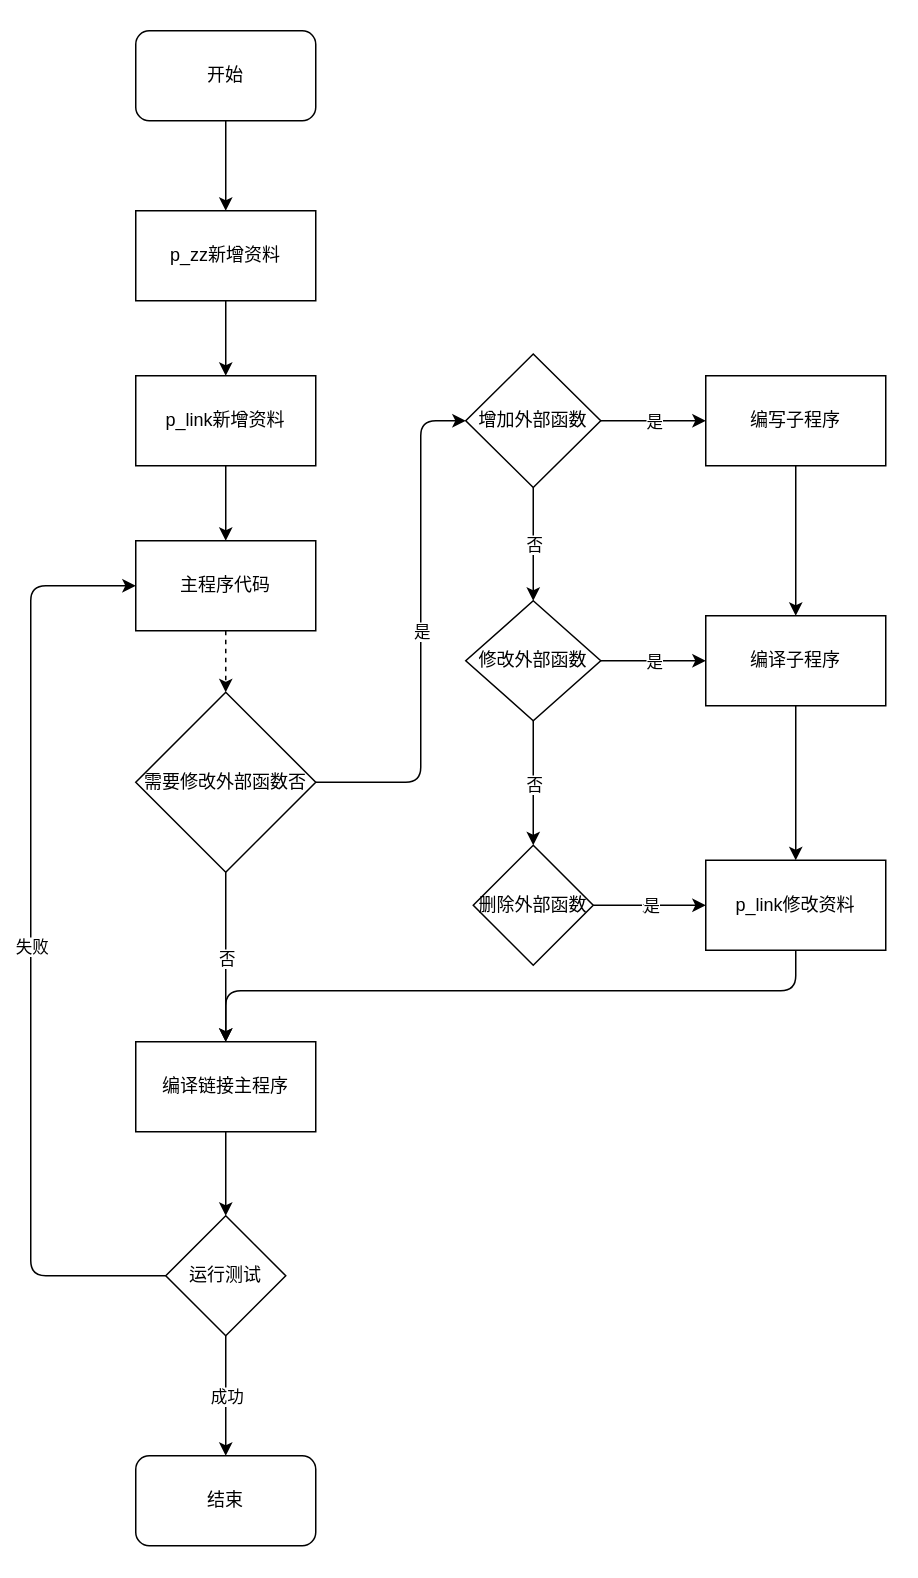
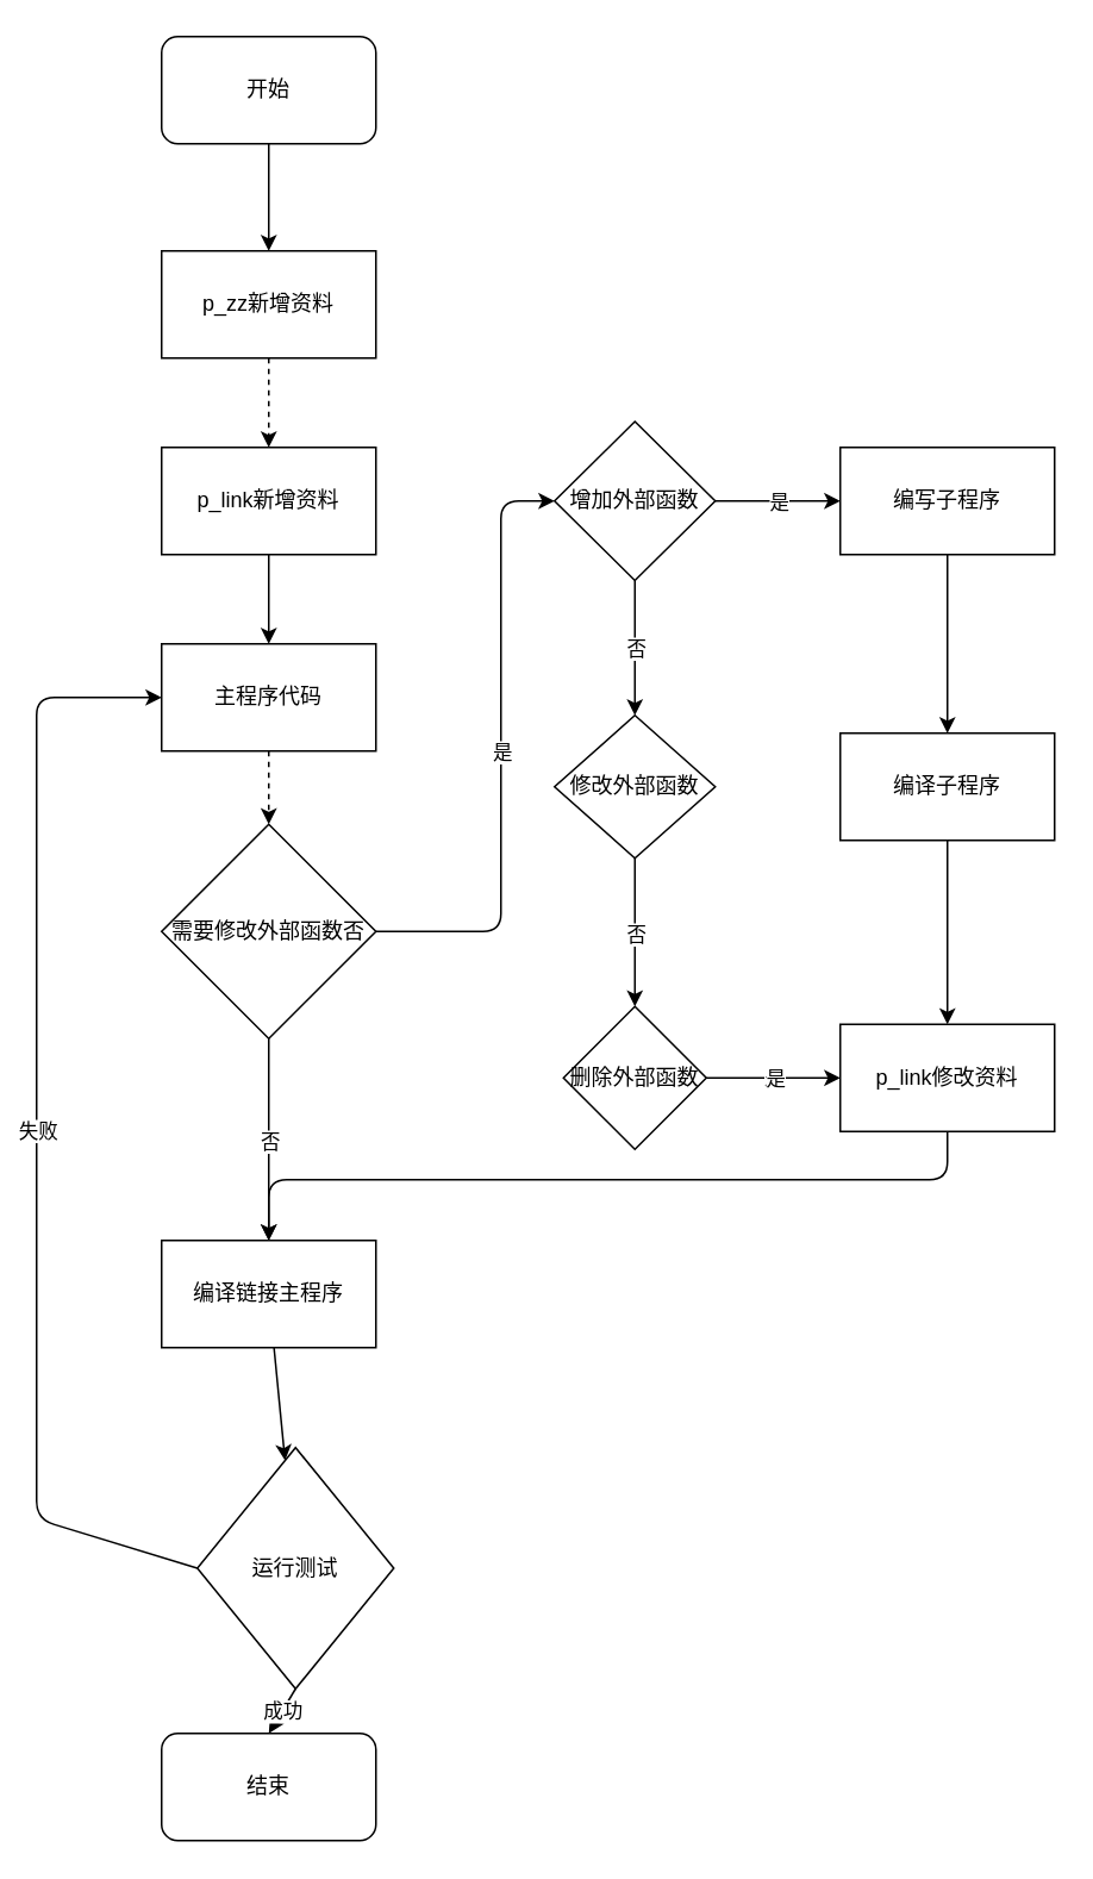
  <mxCell id="0" />
  <mxCell id="1" parent="0" />
  <mxCell id="2" style="edgeStyle=none;html=1;entryX=0.5;entryY=0;entryDx=0;entryDy=0;" edge="1" parent="1" source="3" target="5"><mxGeometry relative="1" as="geometry" /></mxCell>
  <mxCell id="3" value="开始" style="rounded=1;whiteSpace=wrap;html=1;" vertex="1" parent="1"><mxGeometry x="90" y="20" width="120" height="60" as="geometry" /></mxCell>
- <mxCell id="4" style="edgeStyle=none;html=1;entryX=0.5;entryY=0;entryDx=0;entryDy=0;" edge="1" parent="1" source="5" target="7"><mxGeometry relative="1" as="geometry" /></mxCell>
+ <mxCell id="4" style="edgeStyle=none;html=1;entryX=0.5;entryY=0;entryDx=0;entryDy=0;dashed=1;" edge="1" parent="1" source="5" target="7"><mxGeometry relative="1" as="geometry" /></mxCell>
  <mxCell id="5" value="p_zz新增资料" style="rounded=0;whiteSpace=wrap;html=1;" vertex="1" parent="1"><mxGeometry x="90" y="140" width="120" height="60" as="geometry" /></mxCell>
  <mxCell id="6" style="edgeStyle=none;html=1;" edge="1" parent="1" source="7" target="9"><mxGeometry relative="1" as="geometry" /></mxCell>
  <mxCell id="7" value="p_link新增资料" style="rounded=0;whiteSpace=wrap;html=1;" vertex="1" parent="1"><mxGeometry x="90" y="250" width="120" height="60" as="geometry" /></mxCell>
  <mxCell id="8" style="edgeStyle=none;html=1;entryX=0.5;entryY=0;entryDx=0;entryDy=0;dashed=1;" edge="1" parent="1" source="9" target="10"><mxGeometry relative="1" as="geometry" /></mxCell>
  <mxCell id="9" value="主程序代码" style="rounded=0;whiteSpace=wrap;html=1;" vertex="1" parent="1"><mxGeometry x="90" y="360" width="120" height="60" as="geometry" /></mxCell>
  <mxCell id="10" value="需要修改外部函数否" style="rhombus;whiteSpace=wrap;html=1;" vertex="1" parent="1"><mxGeometry x="90" y="461" width="120" height="120" as="geometry" /></mxCell>
  <mxCell id="11" style="edgeStyle=none;html=1;" edge="1" parent="1" source="12" target="13"><mxGeometry relative="1" as="geometry" /></mxCell>
  <mxCell id="12" value="编译链接主程序" style="rounded=0;whiteSpace=wrap;html=1;" vertex="1" parent="1"><mxGeometry x="90" y="694" width="120" height="60" as="geometry" /></mxCell>
- <mxCell id="13" value="运行测试" style="rhombus;whiteSpace=wrap;html=1;" vertex="1" parent="1"><mxGeometry x="110" y="810" width="80" height="80" as="geometry" /></mxCell>
+ <mxCell id="13" value="运行测试" style="rhombus;whiteSpace=wrap;html=1;" vertex="1" parent="1"><mxGeometry x="110" y="810" width="110" height="135" as="geometry" /></mxCell>
  <mxCell id="14" value="" style="endArrow=classic;html=1;exitX=0.5;exitY=1;exitDx=0;exitDy=0;entryX=0.5;entryY=0;entryDx=0;entryDy=0;" edge="1" parent="1" source="10" target="12"><mxGeometry relative="1" as="geometry"><mxPoint x="330" y="580" as="sourcePoint" /><mxPoint x="150" y="630" as="targetPoint" /></mxGeometry></mxCell>
  <mxCell id="15" value="否" style="edgeLabel;resizable=0;html=1;align=center;verticalAlign=middle;" connectable="0" vertex="1" parent="14"><mxGeometry relative="1" as="geometry" /></mxCell>
  <mxCell id="16" value="" style="endArrow=classic;html=1;exitX=1;exitY=0.5;exitDx=0;exitDy=0;" edge="1" parent="1" source="10" target="18"><mxGeometry relative="1" as="geometry"><mxPoint x="210" y="520" as="sourcePoint" /><mxPoint x="311" y="521" as="targetPoint" /><Array as="points"><mxPoint x="280" y="521" /><mxPoint x="280" y="280" /></Array></mxGeometry></mxCell>
  <mxCell id="17" value="是" style="edgeLabel;resizable=0;html=1;align=center;verticalAlign=middle;" connectable="0" vertex="1" parent="16"><mxGeometry relative="1" as="geometry" /></mxCell>
  <mxCell id="18" value="增加外部函数" style="rhombus;whiteSpace=wrap;html=1;" vertex="1" parent="1"><mxGeometry x="310" y="235.5" width="90" height="89" as="geometry" /></mxCell>
  <mxCell id="19" value="" style="endArrow=classic;html=1;" edge="1" parent="1" source="18" target="22"><mxGeometry relative="1" as="geometry"><mxPoint x="400" y="520" as="sourcePoint" /><mxPoint x="490" y="524.846" as="targetPoint" /></mxGeometry></mxCell>
  <mxCell id="20" value="是" style="edgeLabel;resizable=0;html=1;align=center;verticalAlign=middle;" connectable="0" vertex="1" parent="19"><mxGeometry relative="1" as="geometry" /></mxCell>
  <mxCell id="21" style="edgeStyle=none;html=1;entryX=0.5;entryY=0;entryDx=0;entryDy=0;" edge="1" parent="1" source="22" target="24"><mxGeometry relative="1" as="geometry" /></mxCell>
  <mxCell id="22" value="编写子程序" style="rounded=0;whiteSpace=wrap;html=1;" vertex="1" parent="1"><mxGeometry x="470" y="250" width="120" height="60" as="geometry" /></mxCell>
  <mxCell id="23" style="edgeStyle=none;html=1;entryX=0.5;entryY=0;entryDx=0;entryDy=0;" edge="1" parent="1" source="24" target="26"><mxGeometry relative="1" as="geometry" /></mxCell>
  <mxCell id="24" value="编译子程序" style="rounded=0;whiteSpace=wrap;html=1;" vertex="1" parent="1"><mxGeometry x="470" y="410" width="120" height="60" as="geometry" /></mxCell>
  <mxCell id="25" style="edgeStyle=none;html=1;entryX=0.5;entryY=0;entryDx=0;entryDy=0;" edge="1" parent="1" source="26" target="12"><mxGeometry relative="1" as="geometry"><Array as="points"><mxPoint x="530" y="660" /><mxPoint x="150" y="660" /></Array></mxGeometry></mxCell>
  <mxCell id="26" value="p_link修改资料" style="rounded=0;whiteSpace=wrap;html=1;" vertex="1" parent="1"><mxGeometry x="470" y="573" width="120" height="60" as="geometry" /></mxCell>
  <mxCell id="27" value="修改外部函数" style="rhombus;whiteSpace=wrap;html=1;" vertex="1" parent="1"><mxGeometry x="310" y="400" width="90" height="80" as="geometry" /></mxCell>
  <mxCell id="28" value="" style="endArrow=classic;html=1;exitX=0.5;exitY=1;exitDx=0;exitDy=0;entryX=0.5;entryY=0;entryDx=0;entryDy=0;" edge="1" parent="1" source="18" target="27"><mxGeometry relative="1" as="geometry"><mxPoint x="370" y="580" as="sourcePoint" /><mxPoint x="430" y="610" as="targetPoint" /></mxGeometry></mxCell>
  <mxCell id="29" value="否" style="edgeLabel;resizable=0;html=1;align=center;verticalAlign=middle;" connectable="0" vertex="1" parent="28"><mxGeometry relative="1" as="geometry" /></mxCell>
  <mxCell id="30" value="删除外部函数" style="rhombus;whiteSpace=wrap;html=1;" vertex="1" parent="1"><mxGeometry x="315" y="563" width="80" height="80" as="geometry" /></mxCell>
  <mxCell id="31" value="" style="endArrow=classic;html=1;exitX=0.5;exitY=1;exitDx=0;exitDy=0;entryX=0.5;entryY=0;entryDx=0;entryDy=0;" edge="1" parent="1" source="27" target="30"><mxGeometry relative="1" as="geometry"><mxPoint x="260" y="700" as="sourcePoint" /><mxPoint x="360" y="700" as="targetPoint" /></mxGeometry></mxCell>
  <mxCell id="32" value="否" style="edgeLabel;resizable=0;html=1;align=center;verticalAlign=middle;" connectable="0" vertex="1" parent="31"><mxGeometry relative="1" as="geometry" /></mxCell>
- <mxCell id="33" value="" style="endArrow=classic;html=1;exitX=1;exitY=0.5;exitDx=0;exitDy=0;" edge="1" parent="1" source="27" target="24"><mxGeometry relative="1" as="geometry"><mxPoint x="410" y="650" as="sourcePoint" /><mxPoint x="510" y="650" as="targetPoint" /></mxGeometry></mxCell>
- <mxCell id="34" value="是" style="edgeLabel;resizable=0;html=1;align=center;verticalAlign=middle;" connectable="0" vertex="1" parent="33"><mxGeometry relative="1" as="geometry" /></mxCell>
  <mxCell id="35" value="结束" style="rounded=1;whiteSpace=wrap;html=1;" vertex="1" parent="1"><mxGeometry x="90" y="970" width="120" height="60" as="geometry" /></mxCell>
  <mxCell id="36" value="是" style="endArrow=classic;html=1;entryX=0;entryY=0.5;entryDx=0;entryDy=0;exitX=1;exitY=0.5;exitDx=0;exitDy=0;" edge="1" parent="1" source="30" target="26"><mxGeometry relative="1" as="geometry"><mxPoint x="400" y="520" as="sourcePoint" /><mxPoint x="500" y="520" as="targetPoint" /></mxGeometry></mxCell>
  <mxCell id="37" value="是" style="edgeLabel;resizable=0;html=1;align=center;verticalAlign=middle;" connectable="0" vertex="1" parent="36"><mxGeometry relative="1" as="geometry" /></mxCell>
  <mxCell id="38" value="" style="endArrow=classic;html=1;exitX=0.5;exitY=1;exitDx=0;exitDy=0;entryX=0.5;entryY=0;entryDx=0;entryDy=0;" edge="1" parent="1" source="13" target="35"><mxGeometry relative="1" as="geometry"><mxPoint x="260" y="940" as="sourcePoint" /><mxPoint x="360" y="940" as="targetPoint" /></mxGeometry></mxCell>
  <mxCell id="39" value="成功" style="edgeLabel;resizable=0;html=1;align=center;verticalAlign=middle;" connectable="0" vertex="1" parent="38"><mxGeometry relative="1" as="geometry" /></mxCell>
  <mxCell id="40" value="" style="endArrow=classic;html=1;exitX=0;exitY=0.5;exitDx=0;exitDy=0;entryX=0;entryY=0.5;entryDx=0;entryDy=0;" edge="1" parent="1" source="13" target="9"><mxGeometry relative="1" as="geometry"><mxPoint x="-30" y="630" as="sourcePoint" /><mxPoint x="70" y="630" as="targetPoint" /><Array as="points"><mxPoint x="20" y="850" /><mxPoint x="20" y="390" /></Array></mxGeometry></mxCell>
  <mxCell id="41" value="失败" style="edgeLabel;resizable=0;html=1;align=center;verticalAlign=middle;" connectable="0" vertex="1" parent="40"><mxGeometry relative="1" as="geometry" /></mxCell>
